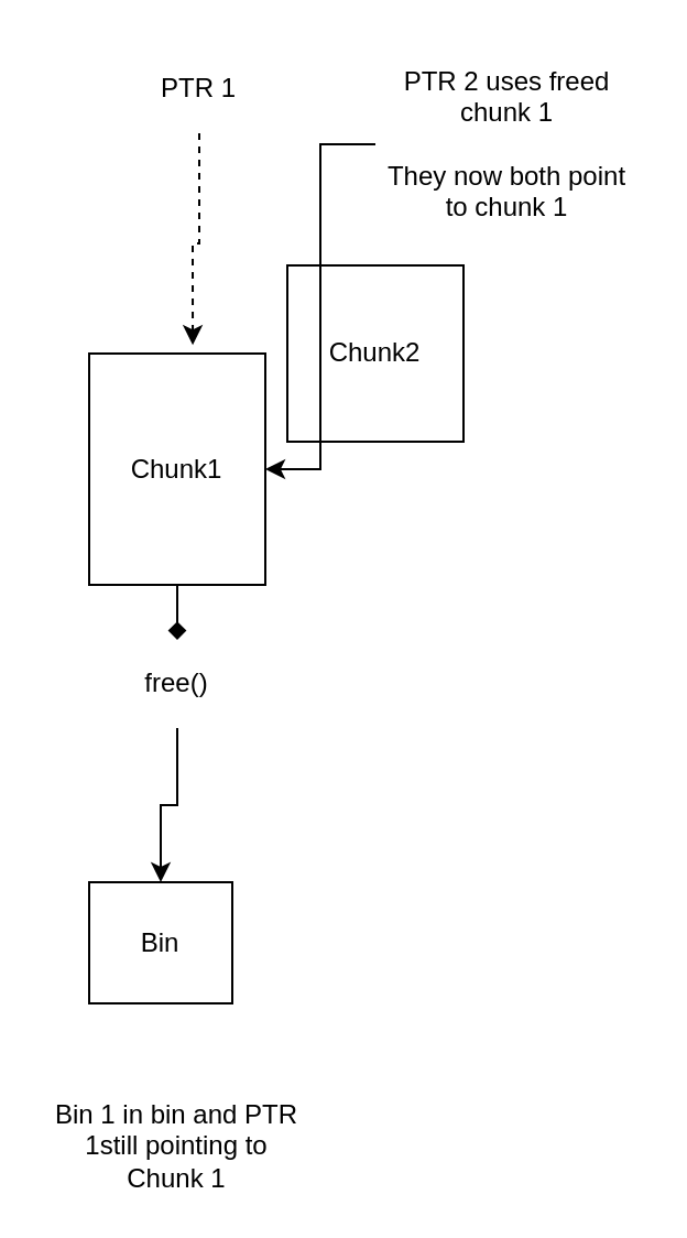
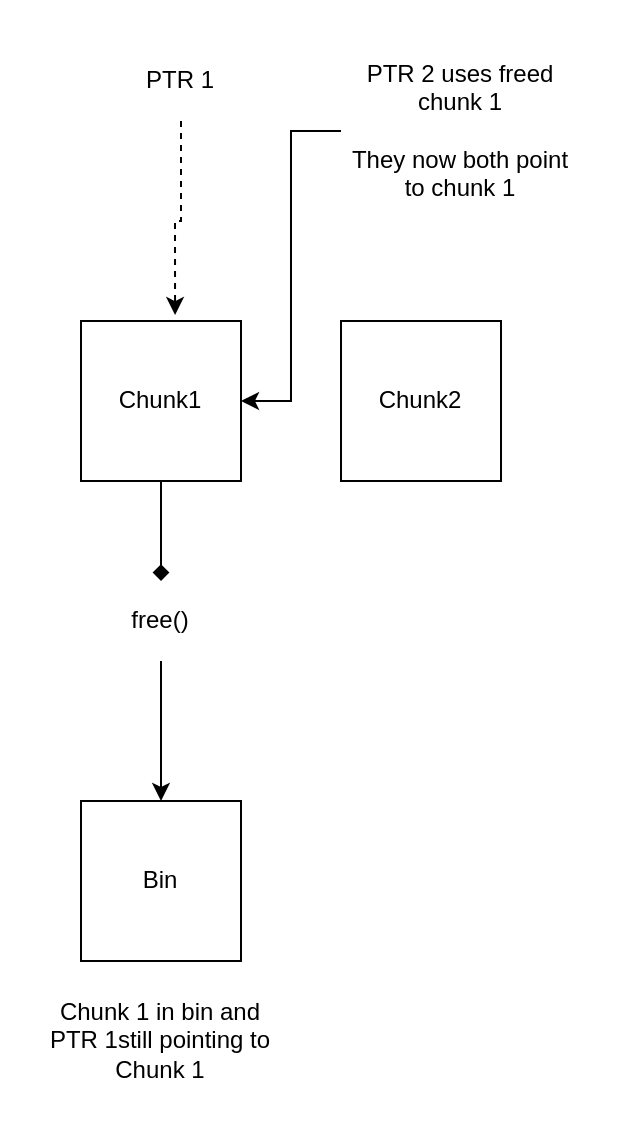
  <mxCell id="0" />
  <mxCell id="1" parent="0" />
  <mxCell id="2" style="edgeStyle=orthogonalEdgeStyle;rounded=0;orthogonalLoop=1;jettySize=auto;html=1;endArrow=diamond;" edge="1" parent="1" source="3" target="11"><mxGeometry relative="1" as="geometry" /></mxCell>
- <mxCell id="3" value="Chunk1" style="whiteSpace=wrap;html=1;aspect=fixed;" vertex="1" parent="1"><mxGeometry x="40" y="160" width="80" height="105" as="geometry" /></mxCell>
- <mxCell id="4" value="Chunk2" style="whiteSpace=wrap;html=1;aspect=fixed;" vertex="1" parent="1"><mxGeometry x="130" y="120" width="80" height="80" as="geometry" /></mxCell>
+ <mxCell id="3" value="Chunk1" style="whiteSpace=wrap;html=1;aspect=fixed;" vertex="1" parent="1"><mxGeometry x="40" y="160" width="80" height="80" as="geometry" /></mxCell>
+ <mxCell id="4" value="Chunk2" style="whiteSpace=wrap;html=1;aspect=fixed;" vertex="1" parent="1"><mxGeometry x="170" y="160" width="80" height="80" as="geometry" /></mxCell>
  <mxCell id="5" style="edgeStyle=orthogonalEdgeStyle;rounded=0;orthogonalLoop=1;jettySize=auto;html=1;entryX=0.588;entryY=-0.037;entryDx=0;entryDy=0;entryPerimeter=0;dashed=1;" edge="1" parent="1" source="6" target="3"><mxGeometry relative="1" as="geometry" /></mxCell>
  <mxCell id="6" value="PTR 1" style="text;html=1;strokeColor=none;fillColor=none;align=center;verticalAlign=middle;whiteSpace=wrap;rounded=0;" vertex="1" parent="1"><mxGeometry x="30" y="20" width="120" height="40" as="geometry" /></mxCell>
- <mxCell id="7" value="Bin" style="whiteSpace=wrap;html=1;aspect=fixed;" vertex="1" parent="1"><mxGeometry x="40" y="400" width="65" height="55" as="geometry" /></mxCell>
+ <mxCell id="7" value="Bin" style="whiteSpace=wrap;html=1;aspect=fixed;" vertex="1" parent="1"><mxGeometry x="40" y="400" width="80" height="80" as="geometry" /></mxCell>
  <mxCell id="8" style="edgeStyle=orthogonalEdgeStyle;rounded=0;orthogonalLoop=1;jettySize=auto;html=1;entryX=1;entryY=0.5;entryDx=0;entryDy=0;" edge="1" parent="1" source="9" target="3"><mxGeometry relative="1" as="geometry" /></mxCell>
  <mxCell id="9" value="PTR 2 uses freed chunk 1&lt;br&gt;&lt;br&gt;They now both point to chunk 1" style="text;html=1;strokeColor=none;fillColor=none;align=center;verticalAlign=middle;whiteSpace=wrap;rounded=0;" vertex="1" parent="1"><mxGeometry x="170" y="20" width="120" height="90" as="geometry" /></mxCell>
  <mxCell id="10" style="edgeStyle=orthogonalEdgeStyle;rounded=0;orthogonalLoop=1;jettySize=auto;html=1;entryX=0.5;entryY=0;entryDx=0;entryDy=0;" edge="1" parent="1" source="11" target="7"><mxGeometry relative="1" as="geometry" /></mxCell>
  <mxCell id="11" value="free()" style="text;html=1;strokeColor=none;fillColor=none;align=center;verticalAlign=middle;whiteSpace=wrap;rounded=0;" vertex="1" parent="1"><mxGeometry x="20" y="290" width="120" height="40" as="geometry" /></mxCell>
- <mxCell id="12" value="Bin 1 in bin and PTR 1still pointing to Chunk 1" style="text;html=1;strokeColor=none;fillColor=none;align=center;verticalAlign=middle;whiteSpace=wrap;rounded=0;" vertex="1" parent="1"><mxGeometry x="20" y="500" width="120" height="40" as="geometry" /></mxCell>
+ <mxCell id="12" value="Chunk 1 in bin and PTR 1still pointing to Chunk 1" style="text;html=1;strokeColor=none;fillColor=none;align=center;verticalAlign=middle;whiteSpace=wrap;rounded=0;" vertex="1" parent="1"><mxGeometry x="20" y="500" width="120" height="40" as="geometry" /></mxCell>
